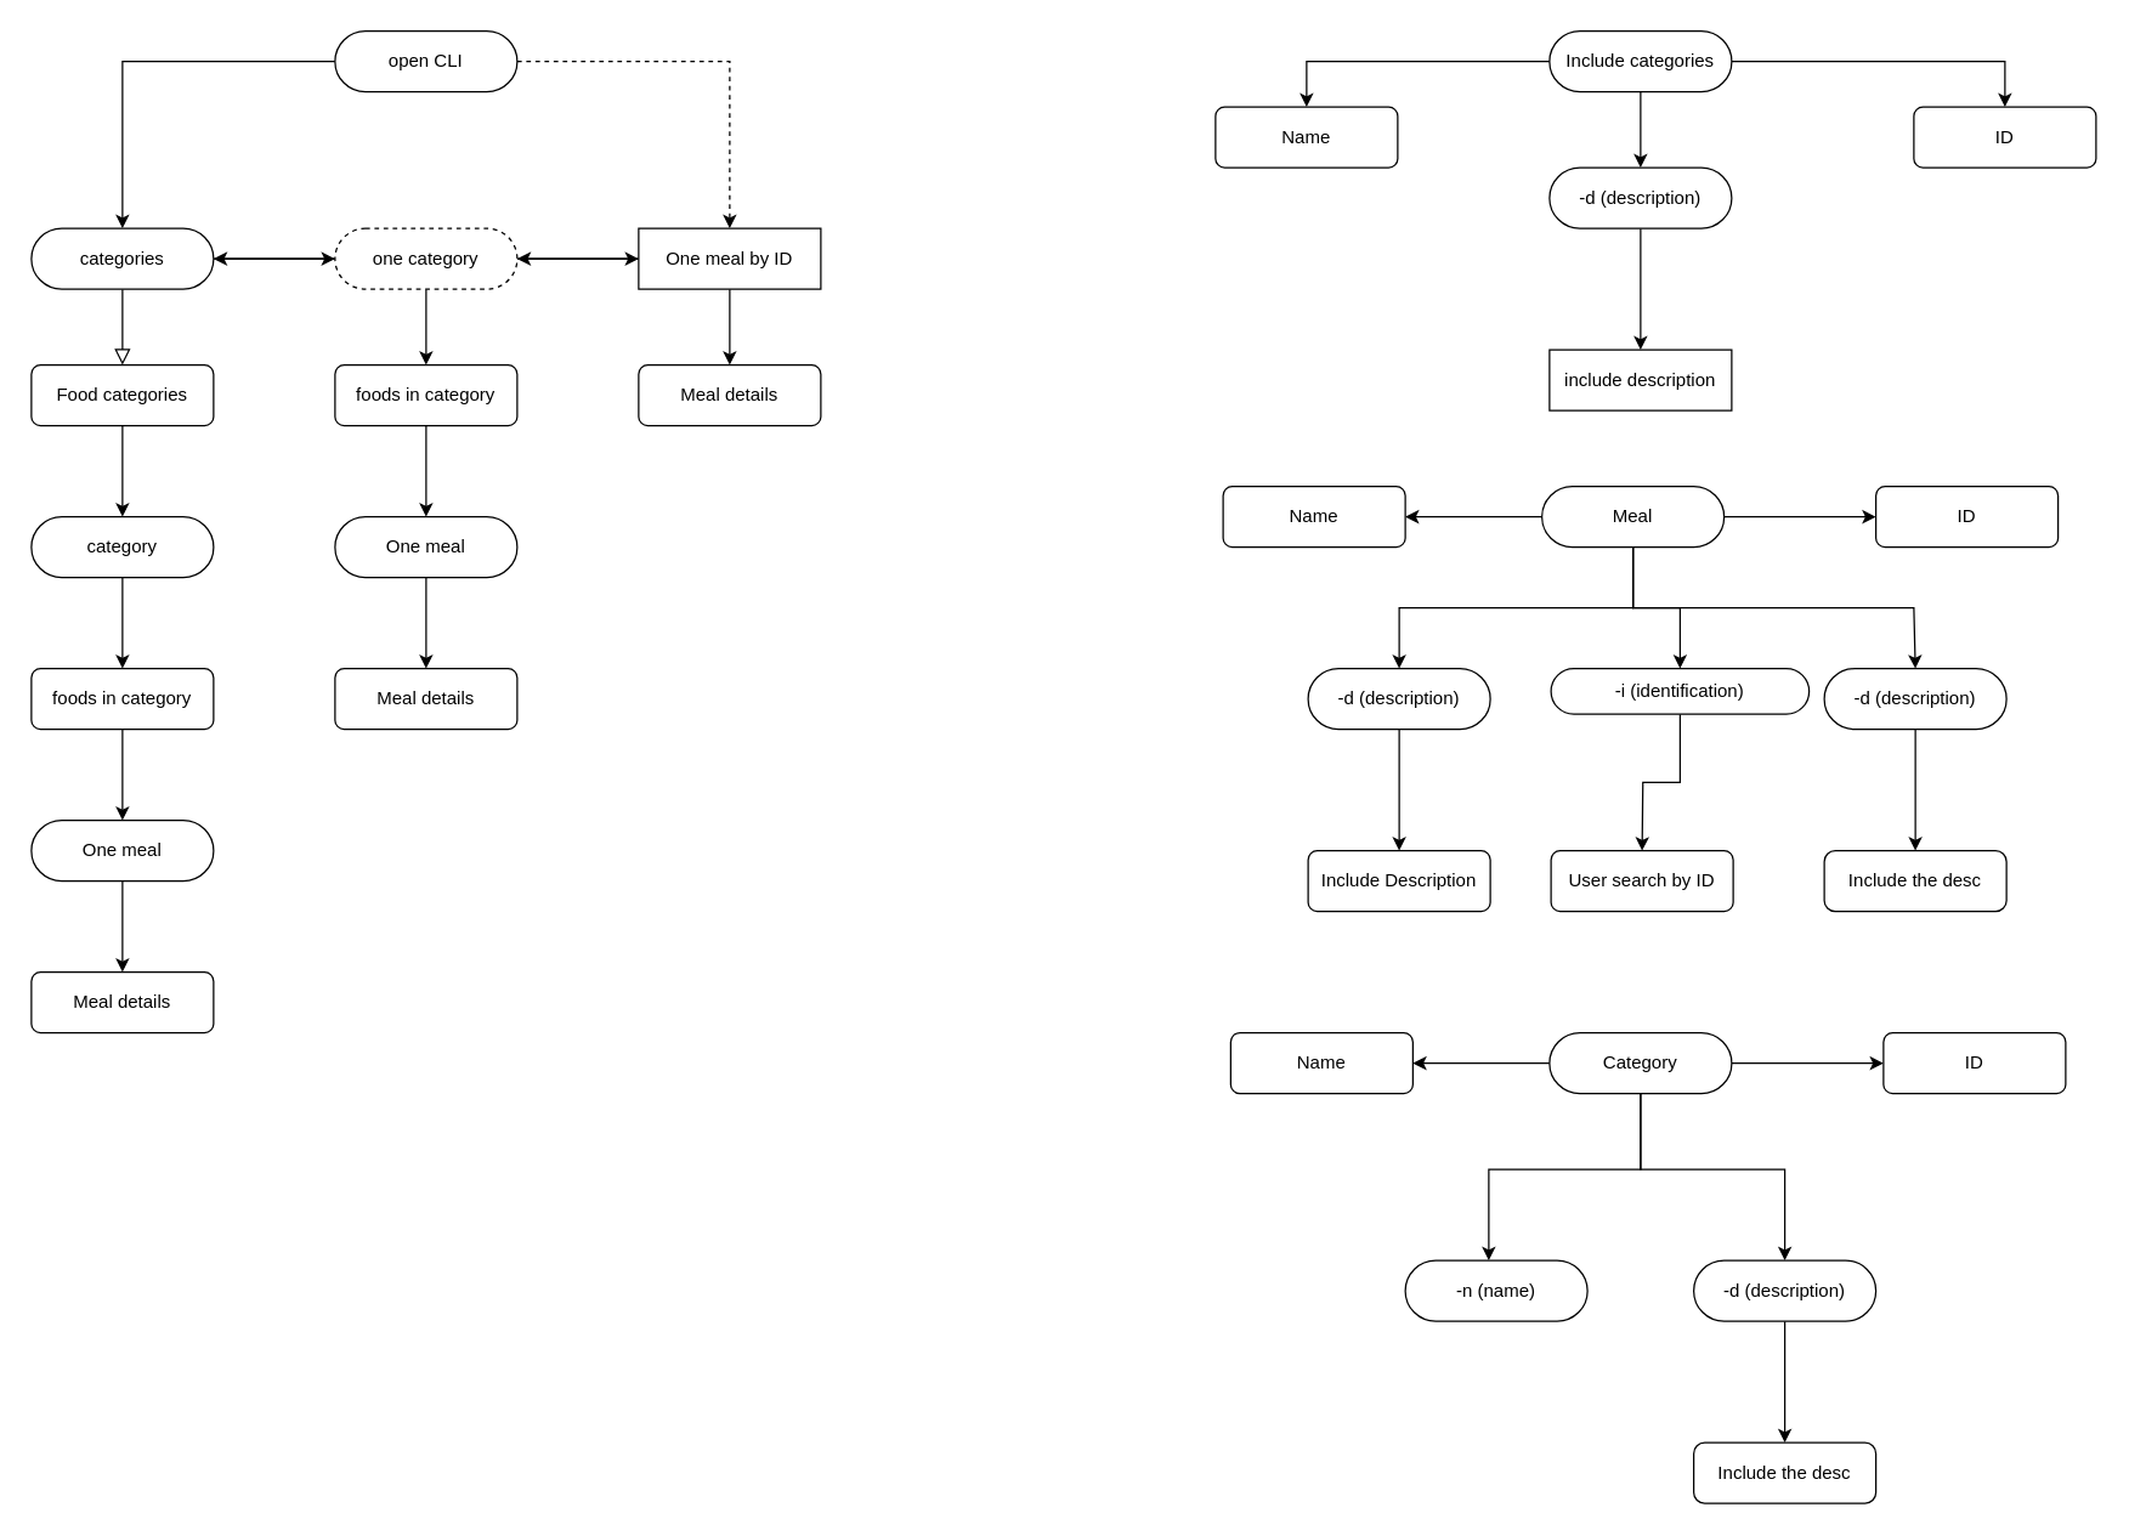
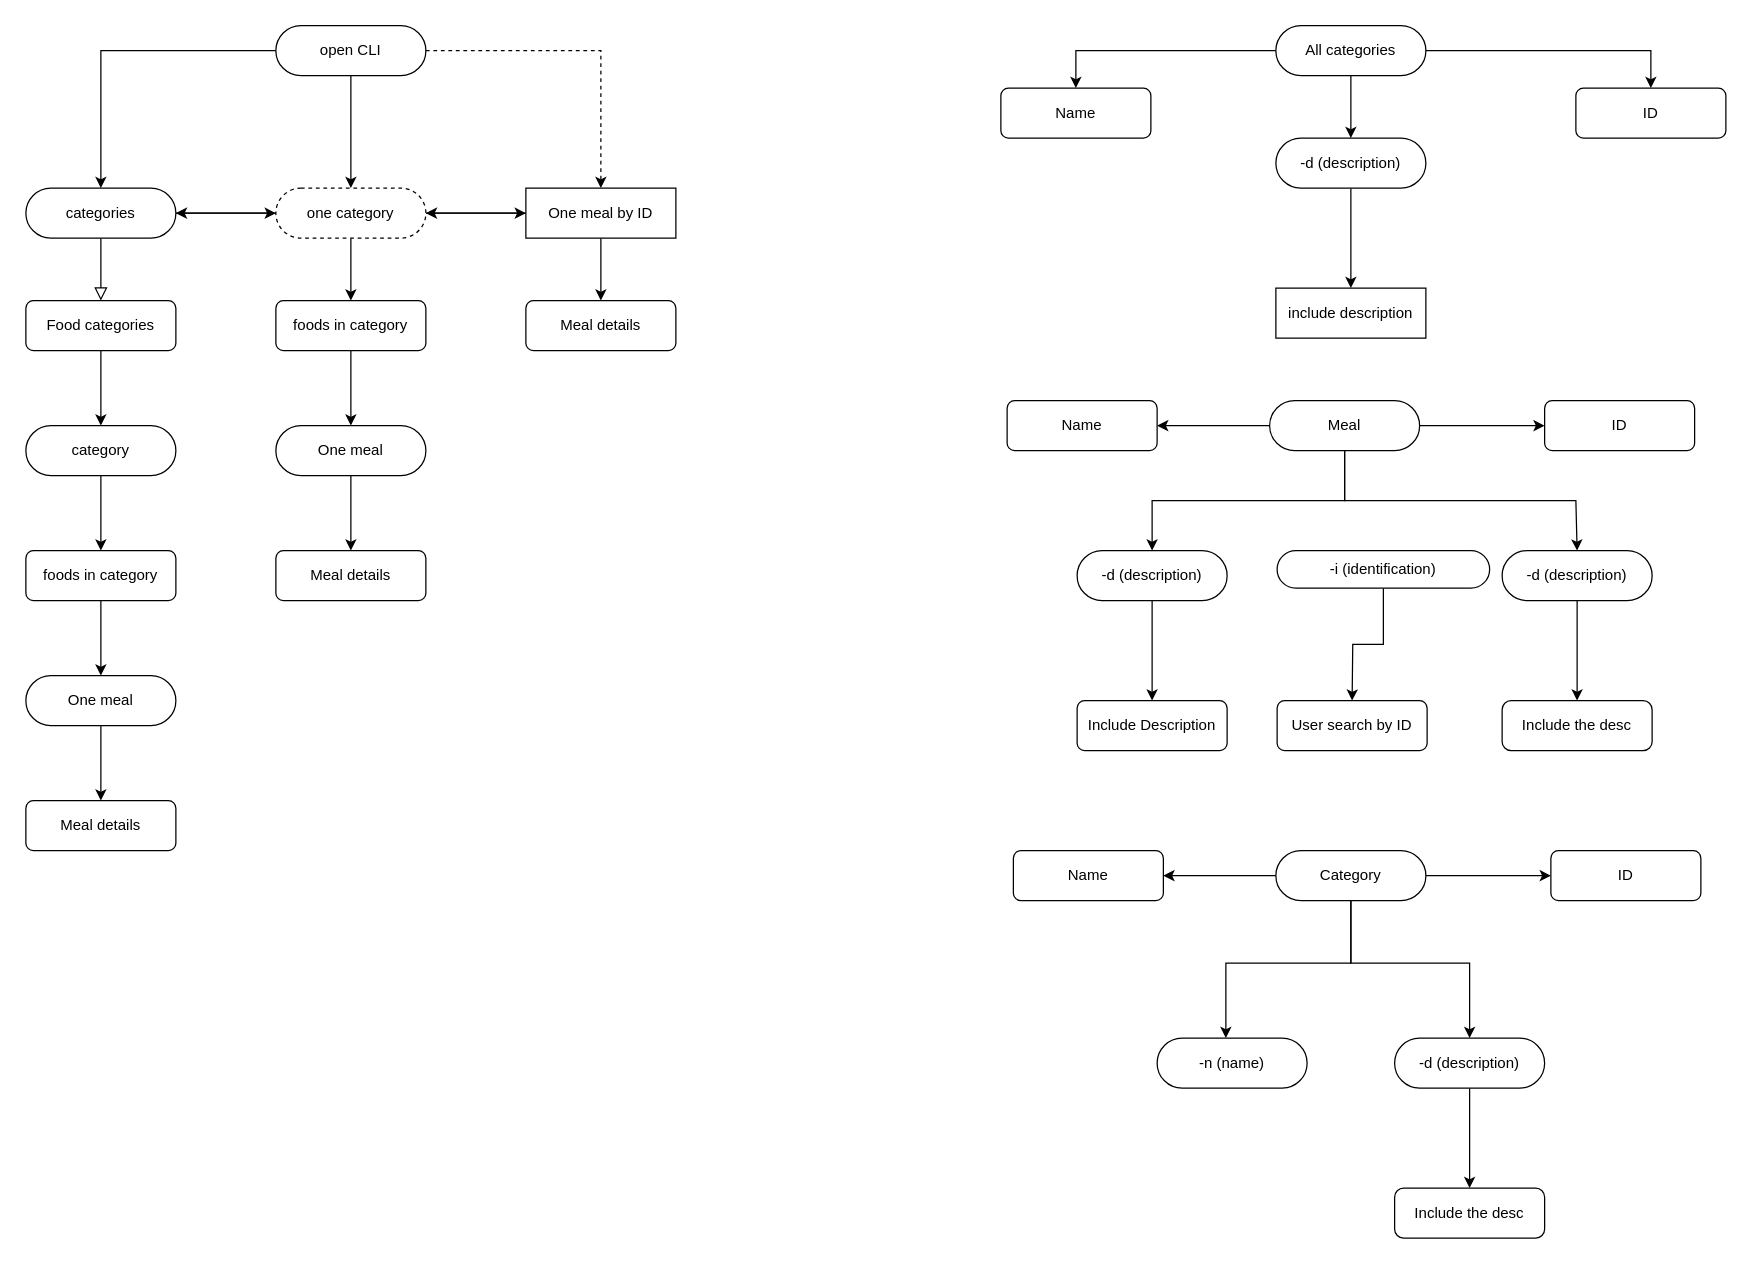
  <mxCell id="0" />
  <mxCell id="1" parent="0" />
  <mxCell id="2" value="" style="rounded=0;html=1;jettySize=auto;orthogonalLoop=1;fontSize=11;endArrow=block;endFill=0;endSize=8;strokeWidth=1;shadow=0;labelBackgroundColor=none;edgeStyle=orthogonalEdgeStyle;" parent="1" source="4" edge="1"><mxGeometry relative="1" as="geometry"><mxPoint x="80" y="240" as="targetPoint" /></mxGeometry></mxCell>
  <mxCell id="3" value="" style="edgeStyle=orthogonalEdgeStyle;rounded=0;orthogonalLoop=1;jettySize=auto;html=1;" edge="1" parent="1" source="4" target="8"><mxGeometry relative="1" as="geometry" /></mxCell>
  <mxCell id="4" value="categories" style="rounded=1;whiteSpace=wrap;html=1;fontSize=12;glass=0;strokeWidth=1;shadow=0;arcSize=50;" parent="1" vertex="1"><mxGeometry x="20" y="150" width="120" height="40" as="geometry" /></mxCell>
  <mxCell id="5" style="edgeStyle=orthogonalEdgeStyle;rounded=0;orthogonalLoop=1;jettySize=auto;html=1;" edge="1" parent="1" source="8" target="19"><mxGeometry relative="1" as="geometry" /></mxCell>
  <mxCell id="6" style="edgeStyle=orthogonalEdgeStyle;rounded=0;orthogonalLoop=1;jettySize=auto;html=1;entryX=0;entryY=0.5;entryDx=0;entryDy=0;" edge="1" parent="1" source="8" target="25"><mxGeometry relative="1" as="geometry" /></mxCell>
  <mxCell id="7" style="edgeStyle=orthogonalEdgeStyle;rounded=0;orthogonalLoop=1;jettySize=auto;html=1;" edge="1" parent="1" source="8" target="4"><mxGeometry relative="1" as="geometry" /></mxCell>
  <mxCell id="8" value="one category" style="rounded=1;whiteSpace=wrap;html=1;fontSize=12;glass=0;strokeWidth=1;shadow=0;arcSize=50;dashed=1;" vertex="1" parent="1"><mxGeometry x="220" y="150" width="120" height="40" as="geometry" /></mxCell>
  <mxCell id="9" style="edgeStyle=orthogonalEdgeStyle;rounded=0;orthogonalLoop=1;jettySize=auto;html=1;" edge="1" parent="1" source="10" target="12"><mxGeometry relative="1" as="geometry" /></mxCell>
  <mxCell id="10" value="Food categories" style="rounded=1;whiteSpace=wrap;html=1;fontSize=12;glass=0;strokeWidth=1;shadow=0;" parent="1" vertex="1"><mxGeometry x="20" y="240" width="120" height="40" as="geometry" /></mxCell>
  <mxCell id="11" style="edgeStyle=orthogonalEdgeStyle;rounded=0;orthogonalLoop=1;jettySize=auto;html=1;entryX=0.5;entryY=0;entryDx=0;entryDy=0;" edge="1" parent="1" source="12" target="14"><mxGeometry relative="1" as="geometry" /></mxCell>
  <mxCell id="12" value="category" style="rounded=1;whiteSpace=wrap;html=1;fontSize=12;glass=0;strokeWidth=1;shadow=0;arcSize=50;" vertex="1" parent="1"><mxGeometry x="20" y="340" width="120" height="40" as="geometry" /></mxCell>
  <mxCell id="13" style="edgeStyle=orthogonalEdgeStyle;rounded=0;orthogonalLoop=1;jettySize=auto;html=1;entryX=0.5;entryY=0;entryDx=0;entryDy=0;" edge="1" parent="1" source="14" target="16"><mxGeometry relative="1" as="geometry" /></mxCell>
  <mxCell id="14" value="foods in category" style="rounded=1;whiteSpace=wrap;html=1;fontSize=12;glass=0;strokeWidth=1;shadow=0;" vertex="1" parent="1"><mxGeometry x="20" y="440" width="120" height="40" as="geometry" /></mxCell>
  <mxCell id="15" style="edgeStyle=orthogonalEdgeStyle;rounded=0;orthogonalLoop=1;jettySize=auto;html=1;" edge="1" parent="1" source="16" target="17"><mxGeometry relative="1" as="geometry" /></mxCell>
  <mxCell id="16" value="One meal" style="rounded=1;whiteSpace=wrap;html=1;fontSize=12;glass=0;strokeWidth=1;shadow=0;arcSize=50;" vertex="1" parent="1"><mxGeometry x="20" y="540" width="120" height="40" as="geometry" /></mxCell>
  <mxCell id="17" value="Meal details" style="rounded=1;whiteSpace=wrap;html=1;fontSize=12;glass=0;strokeWidth=1;shadow=0;" vertex="1" parent="1"><mxGeometry x="20" y="640" width="120" height="40" as="geometry" /></mxCell>
  <mxCell id="18" style="edgeStyle=orthogonalEdgeStyle;rounded=0;orthogonalLoop=1;jettySize=auto;html=1;" edge="1" parent="1" source="19" target="21"><mxGeometry relative="1" as="geometry" /></mxCell>
  <mxCell id="19" value="foods in category" style="rounded=1;whiteSpace=wrap;html=1;fontSize=12;glass=0;strokeWidth=1;shadow=0;" vertex="1" parent="1"><mxGeometry x="220" y="240" width="120" height="40" as="geometry" /></mxCell>
  <mxCell id="20" style="edgeStyle=orthogonalEdgeStyle;rounded=0;orthogonalLoop=1;jettySize=auto;html=1;entryX=0.5;entryY=0;entryDx=0;entryDy=0;" edge="1" parent="1" source="21" target="22"><mxGeometry relative="1" as="geometry" /></mxCell>
  <mxCell id="21" value="One meal" style="rounded=1;whiteSpace=wrap;html=1;fontSize=12;glass=0;strokeWidth=1;shadow=0;arcSize=50;" vertex="1" parent="1"><mxGeometry x="220" y="340" width="120" height="40" as="geometry" /></mxCell>
  <mxCell id="22" value="Meal details" style="rounded=1;whiteSpace=wrap;html=1;fontSize=12;glass=0;strokeWidth=1;shadow=0;" vertex="1" parent="1"><mxGeometry x="220" y="440" width="120" height="40" as="geometry" /></mxCell>
  <mxCell id="23" style="edgeStyle=orthogonalEdgeStyle;rounded=0;orthogonalLoop=1;jettySize=auto;html=1;" edge="1" parent="1" source="25" target="26"><mxGeometry relative="1" as="geometry" /></mxCell>
  <mxCell id="24" style="edgeStyle=orthogonalEdgeStyle;rounded=0;orthogonalLoop=1;jettySize=auto;html=1;entryX=1;entryY=0.5;entryDx=0;entryDy=0;" edge="1" parent="1" source="25" target="8"><mxGeometry relative="1" as="geometry" /></mxCell>
  <mxCell id="25" value="One meal by ID" style="whiteSpace=wrap;html=1;fontSize=12;glass=0;strokeWidth=1;shadow=0;arcSize=50;rounded=0;" vertex="1" parent="1"><mxGeometry x="420" y="150" width="120" height="40" as="geometry" /></mxCell>
  <mxCell id="26" value="Meal details" style="rounded=1;whiteSpace=wrap;html=1;fontSize=12;glass=0;strokeWidth=1;shadow=0;" vertex="1" parent="1"><mxGeometry x="420" y="240" width="120" height="40" as="geometry" /></mxCell>
+ <mxCell id="27" style="edgeStyle=orthogonalEdgeStyle;rounded=0;orthogonalLoop=1;jettySize=auto;html=1;" edge="1" parent="1" source="30" target="8"><mxGeometry relative="1" as="geometry" /></mxCell>
  <mxCell id="28" style="edgeStyle=orthogonalEdgeStyle;rounded=0;orthogonalLoop=1;jettySize=auto;html=1;dashed=1;" edge="1" parent="1" source="30" target="25"><mxGeometry relative="1" as="geometry" /></mxCell>
  <mxCell id="29" style="edgeStyle=orthogonalEdgeStyle;rounded=0;orthogonalLoop=1;jettySize=auto;html=1;entryX=0.5;entryY=0;entryDx=0;entryDy=0;" edge="1" parent="1" source="30" target="4"><mxGeometry relative="1" as="geometry" /></mxCell>
  <mxCell id="30" value="open CLI" style="rounded=1;whiteSpace=wrap;html=1;fontSize=12;glass=0;strokeWidth=1;shadow=0;arcSize=50;" vertex="1" parent="1"><mxGeometry x="220" y="20" width="120" height="40" as="geometry" /></mxCell>
  <mxCell id="31" value="" style="edgeStyle=orthogonalEdgeStyle;rounded=0;orthogonalLoop=1;jettySize=auto;html=1;" edge="1" parent="1" source="34" target="38"><mxGeometry relative="1" as="geometry" /></mxCell>
  <mxCell id="32" value="" style="edgeStyle=orthogonalEdgeStyle;rounded=0;orthogonalLoop=1;jettySize=auto;html=1;" edge="1" parent="1" source="34" target="36"><mxGeometry relative="1" as="geometry" /></mxCell>
  <mxCell id="33" value="" style="edgeStyle=orthogonalEdgeStyle;rounded=0;orthogonalLoop=1;jettySize=auto;html=1;" edge="1" parent="1" source="34" target="35"><mxGeometry relative="1" as="geometry" /></mxCell>
- <mxCell id="34" value="Include categories" style="rounded=1;whiteSpace=wrap;html=1;fontSize=12;glass=0;strokeWidth=1;shadow=0;arcSize=50;" vertex="1" parent="1"><mxGeometry x="1020" y="20" width="120" height="40" as="geometry" /></mxCell>
+ <mxCell id="34" value="All categories" style="rounded=1;whiteSpace=wrap;html=1;fontSize=12;glass=0;strokeWidth=1;shadow=0;arcSize=50;" vertex="1" parent="1"><mxGeometry x="1020" y="20" width="120" height="40" as="geometry" /></mxCell>
  <mxCell id="35" value="Name" style="rounded=1;whiteSpace=wrap;html=1;fontSize=12;glass=0;strokeWidth=1;shadow=0;" vertex="1" parent="1"><mxGeometry x="800" y="70" width="120" height="40" as="geometry" /></mxCell>
  <mxCell id="36" value="ID" style="rounded=1;whiteSpace=wrap;html=1;fontSize=12;glass=0;strokeWidth=1;shadow=0;" vertex="1" parent="1"><mxGeometry x="1260" y="70" width="120" height="40" as="geometry" /></mxCell>
  <mxCell id="37" value="" style="edgeStyle=orthogonalEdgeStyle;rounded=0;orthogonalLoop=1;jettySize=auto;html=1;" edge="1" parent="1" source="38" target="39"><mxGeometry relative="1" as="geometry" /></mxCell>
  <mxCell id="38" value="-d (description)" style="rounded=1;whiteSpace=wrap;html=1;fontSize=12;glass=0;strokeWidth=1;shadow=0;arcSize=50;" vertex="1" parent="1"><mxGeometry x="1020" y="110" width="120" height="40" as="geometry" /></mxCell>
  <mxCell id="39" value="include description" style="rounded=1;whiteSpace=wrap;html=1;fontSize=12;glass=0;strokeWidth=1;shadow=0;arcSize=0;" vertex="1" parent="1"><mxGeometry x="1020" y="230" width="120" height="40" as="geometry" /></mxCell>
  <mxCell id="40" value="" style="edgeStyle=orthogonalEdgeStyle;rounded=0;orthogonalLoop=1;jettySize=auto;html=1;" edge="1" parent="1" source="45" target="50"><mxGeometry relative="1" as="geometry" /></mxCell>
  <mxCell id="41" value="" style="edgeStyle=orthogonalEdgeStyle;rounded=0;orthogonalLoop=1;jettySize=auto;html=1;" edge="1" parent="1" source="45" target="49"><mxGeometry relative="1" as="geometry" /></mxCell>
  <mxCell id="42" value="" style="edgeStyle=orthogonalEdgeStyle;rounded=0;orthogonalLoop=1;jettySize=auto;html=1;" edge="1" parent="1" source="45" target="47"><mxGeometry relative="1" as="geometry"><Array as="points"><mxPoint x="1075" y="400" /><mxPoint x="921" y="400" /></Array></mxGeometry></mxCell>
- <mxCell id="43" style="edgeStyle=orthogonalEdgeStyle;rounded=0;orthogonalLoop=1;jettySize=auto;html=1;" edge="1" parent="1" source="45" target="52"><mxGeometry relative="1" as="geometry" /></mxCell>
  <mxCell id="44" style="edgeStyle=orthogonalEdgeStyle;rounded=0;orthogonalLoop=1;jettySize=auto;html=1;entryX=0.5;entryY=0;entryDx=0;entryDy=0;" edge="1" parent="1" source="45" target="66"><mxGeometry relative="1" as="geometry"><mxPoint x="1295" y="440" as="targetPoint" /><Array as="points"><mxPoint x="1075" y="400" /><mxPoint x="1260" y="400" /></Array></mxGeometry></mxCell>
  <mxCell id="45" value="Meal" style="rounded=1;whiteSpace=wrap;html=1;fontSize=12;glass=0;strokeWidth=1;shadow=0;arcSize=50;" vertex="1" parent="1"><mxGeometry x="1015" y="320" width="120" height="40" as="geometry" /></mxCell>
  <mxCell id="46" value="" style="edgeStyle=orthogonalEdgeStyle;rounded=0;orthogonalLoop=1;jettySize=auto;html=1;" edge="1" parent="1" source="47" target="48"><mxGeometry relative="1" as="geometry" /></mxCell>
  <mxCell id="47" value="-d (description)" style="rounded=1;whiteSpace=wrap;html=1;fontSize=12;glass=0;strokeWidth=1;shadow=0;arcSize=50;" vertex="1" parent="1"><mxGeometry x="861" y="440" width="120" height="40" as="geometry" /></mxCell>
  <mxCell id="48" value="Include Description" style="rounded=1;whiteSpace=wrap;html=1;fontSize=12;glass=0;strokeWidth=1;shadow=0;" vertex="1" parent="1"><mxGeometry x="861" y="560" width="120" height="40" as="geometry" /></mxCell>
  <mxCell id="49" value="ID" style="rounded=1;whiteSpace=wrap;html=1;fontSize=12;glass=0;strokeWidth=1;shadow=0;" vertex="1" parent="1"><mxGeometry x="1235" y="320" width="120" height="40" as="geometry" /></mxCell>
  <mxCell id="50" value="Name" style="rounded=1;whiteSpace=wrap;html=1;fontSize=12;glass=0;strokeWidth=1;shadow=0;" vertex="1" parent="1"><mxGeometry x="805" y="320" width="120" height="40" as="geometry" /></mxCell>
  <mxCell id="51" value="" style="edgeStyle=orthogonalEdgeStyle;rounded=0;orthogonalLoop=1;jettySize=auto;html=1;" edge="1" parent="1" source="52"><mxGeometry relative="1" as="geometry"><mxPoint x="1081" y="560" as="targetPoint" /></mxGeometry></mxCell>
  <mxCell id="52" value="-i (identification)" style="rounded=1;whiteSpace=wrap;html=1;fontSize=12;glass=0;strokeWidth=1;shadow=0;arcSize=50;" vertex="1" parent="1"><mxGeometry x="1021" y="440" width="170" height="30" as="geometry" /></mxCell>
  <mxCell id="53" value="User search by ID" style="rounded=1;whiteSpace=wrap;html=1;fontSize=12;glass=0;strokeWidth=1;shadow=0;" vertex="1" parent="1"><mxGeometry x="1021" y="560" width="120" height="40" as="geometry" /></mxCell>
  <mxCell id="54" value="" style="edgeStyle=orthogonalEdgeStyle;rounded=0;orthogonalLoop=1;jettySize=auto;html=1;" edge="1" parent="1" source="58" target="61"><mxGeometry relative="1" as="geometry" /></mxCell>
  <mxCell id="55" value="" style="edgeStyle=orthogonalEdgeStyle;rounded=0;orthogonalLoop=1;jettySize=auto;html=1;" edge="1" parent="1" source="58" target="60"><mxGeometry relative="1" as="geometry" /></mxCell>
  <mxCell id="56" value="" style="edgeStyle=orthogonalEdgeStyle;rounded=0;orthogonalLoop=1;jettySize=auto;html=1;" edge="1" parent="1" source="58" target="59"><mxGeometry relative="1" as="geometry"><Array as="points"><mxPoint x="1080" y="770" /><mxPoint x="980" y="770" /></Array></mxGeometry></mxCell>
  <mxCell id="57" style="edgeStyle=orthogonalEdgeStyle;rounded=0;orthogonalLoop=1;jettySize=auto;html=1;" edge="1" parent="1" source="58" target="63"><mxGeometry relative="1" as="geometry"><Array as="points"><mxPoint x="1080" y="770" /><mxPoint x="1175" y="770" /></Array></mxGeometry></mxCell>
  <mxCell id="58" value="Category" style="rounded=1;whiteSpace=wrap;html=1;fontSize=12;glass=0;strokeWidth=1;shadow=0;arcSize=50;" vertex="1" parent="1"><mxGeometry x="1020" y="680" width="120" height="40" as="geometry" /></mxCell>
  <mxCell id="59" value="-n (name)" style="rounded=1;whiteSpace=wrap;html=1;fontSize=12;glass=0;strokeWidth=1;shadow=0;arcSize=50;" vertex="1" parent="1"><mxGeometry x="925" y="830" width="120" height="40" as="geometry" /></mxCell>
  <mxCell id="60" value="ID" style="rounded=1;whiteSpace=wrap;html=1;fontSize=12;glass=0;strokeWidth=1;shadow=0;" vertex="1" parent="1"><mxGeometry x="1240" y="680" width="120" height="40" as="geometry" /></mxCell>
  <mxCell id="61" value="Name" style="rounded=1;whiteSpace=wrap;html=1;fontSize=12;glass=0;strokeWidth=1;shadow=0;" vertex="1" parent="1"><mxGeometry x="810" y="680" width="120" height="40" as="geometry" /></mxCell>
  <mxCell id="62" value="" style="edgeStyle=orthogonalEdgeStyle;rounded=0;orthogonalLoop=1;jettySize=auto;html=1;" edge="1" parent="1" source="63" target="64"><mxGeometry relative="1" as="geometry" /></mxCell>
  <mxCell id="63" value="-d (description)" style="rounded=1;whiteSpace=wrap;html=1;fontSize=12;glass=0;strokeWidth=1;shadow=0;arcSize=50;" vertex="1" parent="1"><mxGeometry x="1115" y="830" width="120" height="40" as="geometry" /></mxCell>
  <mxCell id="64" value="Include the desc" style="rounded=1;whiteSpace=wrap;html=1;fontSize=12;glass=0;strokeWidth=1;shadow=0;arcSize=18;" vertex="1" parent="1"><mxGeometry x="1115" y="950" width="120" height="40" as="geometry" /></mxCell>
  <mxCell id="65" style="edgeStyle=orthogonalEdgeStyle;rounded=0;orthogonalLoop=1;jettySize=auto;html=1;" edge="1" parent="1" source="66" target="67"><mxGeometry relative="1" as="geometry" /></mxCell>
  <mxCell id="66" value="-d (description)" style="rounded=1;whiteSpace=wrap;html=1;fontSize=12;glass=0;strokeWidth=1;shadow=0;arcSize=50;" vertex="1" parent="1"><mxGeometry x="1201" y="440" width="120" height="40" as="geometry" /></mxCell>
  <mxCell id="67" value="Include the desc" style="rounded=1;whiteSpace=wrap;html=1;fontSize=12;glass=0;strokeWidth=1;shadow=0;arcSize=18;" vertex="1" parent="1"><mxGeometry x="1201" y="560" width="120" height="40" as="geometry" /></mxCell>
